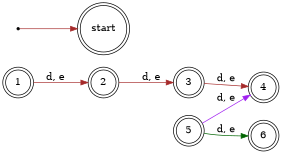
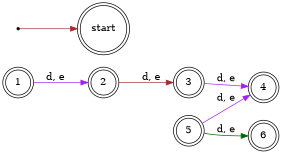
  digraph {
    rankdir=LR
    node [shape=doublecircle]
    edge [color=brown]
    1
    2
    x [shape=point]
    start
    3
    4
    5
    6
-   1 -> 2 [label="d, e"]
+   1 -> 2 [color=purple label="d, e"]
    2 -> 3 [label="d, e"]
    x -> start
-   3 -> 4 [label="d, e"]
+   3 -> 4 [color=purple label="d, e"]
    5 -> 4 [color=purple label="d, e"]
    5 -> 6 [color=darkgreen label="d, e"]
  }
